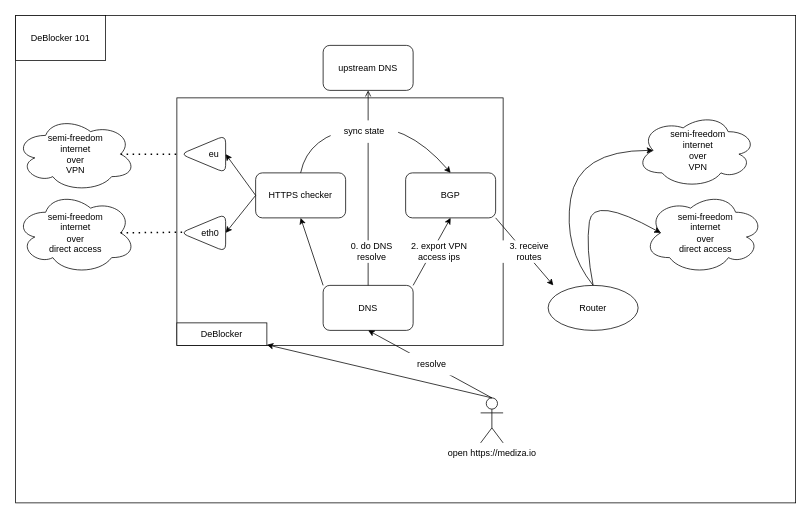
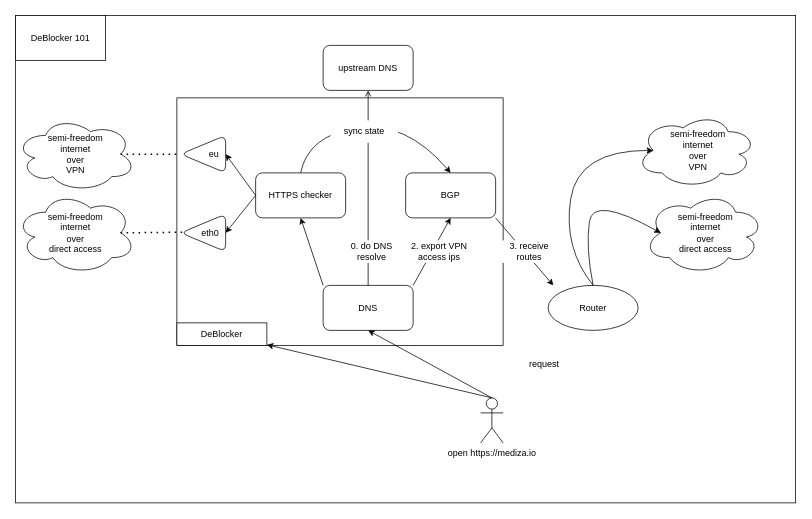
  <mxCell id="0" />
  <mxCell id="1" parent="0" />
  <mxCell id="2" value="" style="rounded=0;whiteSpace=wrap;html=1;fillColor=default;" vertex="1" parent="1"><mxGeometry x="20" y="20" width="1040" height="650" as="geometry" /></mxCell>
  <mxCell id="3" value="" style="rounded=0;whiteSpace=wrap;html=1;fillColor=default;" vertex="1" parent="1"><mxGeometry x="235" y="130" width="435" height="330" as="geometry" /></mxCell>
  <mxCell id="4" value="open https://mediza.io" style="shape=umlActor;verticalLabelPosition=bottom;verticalAlign=top;html=1;outlineConnect=0;" vertex="1" parent="1"><mxGeometry x="640" y="530" width="30" height="60" as="geometry" /></mxCell>
  <mxCell id="5" value="semi-freedom&lt;br&gt;internet&lt;br&gt;over&lt;br&gt;VPN" style="ellipse;shape=cloud;whiteSpace=wrap;html=1;" vertex="1" parent="1"><mxGeometry x="20" y="155" width="160" height="100" as="geometry" /></mxCell>
  <mxCell id="6" value="semi-freedom&lt;br&gt;internet&lt;br&gt;over&lt;br&gt;direct access" style="ellipse;shape=cloud;whiteSpace=wrap;html=1;" vertex="1" parent="1"><mxGeometry x="20" y="255" width="160" height="110" as="geometry" /></mxCell>
  <mxCell id="7" value="DeBlocker" style="rounded=0;whiteSpace=wrap;html=1;" vertex="1" parent="1"><mxGeometry x="235" y="430" width="120" height="30" as="geometry" /></mxCell>
  <mxCell id="8" value="DNS" style="rounded=1;whiteSpace=wrap;html=1;" vertex="1" parent="1"><mxGeometry x="430" y="380" width="120" height="60" as="geometry" /></mxCell>
  <mxCell id="9" value="upstream DNS" style="rounded=1;whiteSpace=wrap;html=1;" vertex="1" parent="1"><mxGeometry x="430" y="60" width="120" height="60" as="geometry" /></mxCell>
  <mxCell id="10" value="BGP" style="rounded=1;whiteSpace=wrap;html=1;" vertex="1" parent="1"><mxGeometry x="540" y="230" width="120" height="60" as="geometry" /></mxCell>
  <mxCell id="11" value="HTTPS checker" style="rounded=1;whiteSpace=wrap;html=1;" vertex="1" parent="1"><mxGeometry x="340" y="230" width="120" height="60" as="geometry" /></mxCell>
  <mxCell id="12" value="eth0&amp;nbsp;&amp;nbsp;" style="triangle;whiteSpace=wrap;html=1;rounded=1;flipH=1;align=right;" vertex="1" parent="1"><mxGeometry x="240" y="285" width="60" height="50" as="geometry" /></mxCell>
  <mxCell id="13" value="eu&amp;nbsp;&amp;nbsp;" style="triangle;whiteSpace=wrap;html=1;rounded=1;flipH=1;align=right;" vertex="1" parent="1"><mxGeometry x="240" y="180" width="60" height="50" as="geometry" /></mxCell>
  <mxCell id="14" value="" style="endArrow=none;dashed=1;html=1;dashPattern=1 3;strokeWidth=2;rounded=0;exitX=0.875;exitY=0.5;exitDx=0;exitDy=0;exitPerimeter=0;" edge="1" parent="1" source="5" target="13"><mxGeometry width="50" height="50" relative="1" as="geometry"><mxPoint x="580" y="270" as="sourcePoint" /><mxPoint x="630" y="220" as="targetPoint" /></mxGeometry></mxCell>
  <mxCell id="15" value="" style="endArrow=none;dashed=1;html=1;dashPattern=1 3;strokeWidth=2;rounded=0;entryX=0.883;entryY=0.48;entryDx=0;entryDy=0;entryPerimeter=0;exitX=0.875;exitY=0.5;exitDx=0;exitDy=0;exitPerimeter=0;" edge="1" parent="1" source="6" target="12"><mxGeometry width="50" height="50" relative="1" as="geometry"><mxPoint x="580" y="270" as="sourcePoint" /><mxPoint x="630" y="220" as="targetPoint" /></mxGeometry></mxCell>
  <mxCell id="16" value="" style="endArrow=classic;html=1;rounded=0;entryX=1;entryY=0.5;entryDx=0;entryDy=0;exitX=0;exitY=0.5;exitDx=0;exitDy=0;" edge="1" parent="1" source="11" target="13"><mxGeometry width="50" height="50" relative="1" as="geometry"><mxPoint x="490" y="190" as="sourcePoint" /><mxPoint x="540" y="140" as="targetPoint" /></mxGeometry></mxCell>
  <mxCell id="17" value="" style="endArrow=classic;html=1;rounded=0;entryX=1;entryY=0.5;entryDx=0;entryDy=0;exitX=0;exitY=0.5;exitDx=0;exitDy=0;" edge="1" parent="1" source="11" target="12"><mxGeometry width="50" height="50" relative="1" as="geometry"><mxPoint x="490" y="190" as="sourcePoint" /><mxPoint x="540" y="140" as="targetPoint" /></mxGeometry></mxCell>
  <mxCell id="18" value="" style="endArrow=open;html=1;rounded=0;exitX=0.5;exitY=0;exitDx=0;exitDy=0;entryX=0.5;entryY=1;entryDx=0;entryDy=0;" edge="1" parent="1" source="8" target="9"><mxGeometry width="50" height="50" relative="1" as="geometry"><mxPoint x="490" y="190" as="sourcePoint" /><mxPoint x="540" y="140" as="targetPoint" /></mxGeometry></mxCell>
  <mxCell id="19" value="0. do DNS&lt;br&gt;resolve" style="text;html=1;strokeColor=none;fillColor=default;align=center;verticalAlign=middle;whiteSpace=wrap;rounded=0;" vertex="1" parent="1"><mxGeometry x="450" y="320" width="90" height="30" as="geometry" /></mxCell>
  <mxCell id="20" value="" style="endArrow=classic;html=1;rounded=0;entryX=0.5;entryY=1;entryDx=0;entryDy=0;exitX=0;exitY=0;exitDx=0;exitDy=0;" edge="1" parent="1" source="8" target="11"><mxGeometry width="50" height="50" relative="1" as="geometry"><mxPoint x="490" y="180" as="sourcePoint" /><mxPoint x="540" y="130" as="targetPoint" /></mxGeometry></mxCell>
  <mxCell id="21" value="" style="endArrow=classic;html=1;rounded=0;entryX=0.5;entryY=1;entryDx=0;entryDy=0;exitX=1;exitY=0;exitDx=0;exitDy=0;" edge="1" parent="1" source="8" target="10"><mxGeometry width="50" height="50" relative="1" as="geometry"><mxPoint x="490" y="180" as="sourcePoint" /><mxPoint x="540" y="130" as="targetPoint" /></mxGeometry></mxCell>
  <mxCell id="22" value="2. export VPN access ips" style="text;html=1;strokeColor=none;fillColor=default;align=center;verticalAlign=middle;whiteSpace=wrap;rounded=0;" vertex="1" parent="1"><mxGeometry x="540" y="320" width="90" height="30" as="geometry" /></mxCell>
  <mxCell id="23" value="" style="curved=1;endArrow=classic;html=1;rounded=0;entryX=0.5;entryY=0;entryDx=0;entryDy=0;exitX=0.5;exitY=0;exitDx=0;exitDy=0;" edge="1" parent="1" source="11" target="10"><mxGeometry width="50" height="50" relative="1" as="geometry"><mxPoint x="490" y="160" as="sourcePoint" /><mxPoint x="540" y="110" as="targetPoint" /><Array as="points"><mxPoint x="410" y="180" /><mxPoint x="540" y="160" /></Array></mxGeometry></mxCell>
  <mxCell id="24" value="sync state" style="text;html=1;strokeColor=none;fillColor=default;align=center;verticalAlign=middle;whiteSpace=wrap;rounded=0;" vertex="1" parent="1"><mxGeometry x="440" y="160" width="90" height="30" as="geometry" /></mxCell>
  <mxCell id="25" value="Router" style="ellipse;whiteSpace=wrap;html=1;fillColor=default;" vertex="1" parent="1"><mxGeometry x="730" y="380" width="120" height="60" as="geometry" /></mxCell>
  <mxCell id="26" value="semi-freedom&lt;br&gt;internet&lt;br&gt;over&lt;br&gt;VPN" style="ellipse;shape=cloud;whiteSpace=wrap;html=1;flipH=1;" vertex="1" parent="1"><mxGeometry x="850" y="150" width="160" height="100" as="geometry" /></mxCell>
  <mxCell id="27" value="semi-freedom&lt;br&gt;internet&lt;br&gt;over&lt;br&gt;direct access" style="ellipse;shape=cloud;whiteSpace=wrap;html=1;flipH=1;" vertex="1" parent="1"><mxGeometry x="860" y="255" width="160" height="110" as="geometry" /></mxCell>
  <mxCell id="28" value="" style="endArrow=classic;html=1;rounded=0;entryX=0.058;entryY=0;entryDx=0;entryDy=0;entryPerimeter=0;exitX=1;exitY=1;exitDx=0;exitDy=0;" edge="1" parent="1" source="10" target="25"><mxGeometry width="50" height="50" relative="1" as="geometry"><mxPoint x="650" y="400" as="sourcePoint" /><mxPoint x="700" y="350" as="targetPoint" /></mxGeometry></mxCell>
  <mxCell id="29" value="3. receive&lt;br&gt;routes" style="text;html=1;strokeColor=none;fillColor=default;align=center;verticalAlign=middle;whiteSpace=wrap;rounded=0;" vertex="1" parent="1"><mxGeometry x="660" y="320" width="90" height="30" as="geometry" /></mxCell>
  <mxCell id="30" value="" style="curved=1;endArrow=classic;html=1;rounded=0;entryX=0.875;entryY=0.5;entryDx=0;entryDy=0;entryPerimeter=0;exitX=0.5;exitY=0;exitDx=0;exitDy=0;" edge="1" parent="1" source="25" target="27"><mxGeometry width="50" height="50" relative="1" as="geometry"><mxPoint x="650" y="400" as="sourcePoint" /><mxPoint x="700" y="350" as="targetPoint" /><Array as="points"><mxPoint x="780" y="330" /><mxPoint x="790" y="260" /></Array></mxGeometry></mxCell>
  <mxCell id="31" value="" style="curved=1;endArrow=classic;html=1;rounded=0;entryX=0.875;entryY=0.5;entryDx=0;entryDy=0;entryPerimeter=0;exitX=0.5;exitY=0;exitDx=0;exitDy=0;" edge="1" parent="1" source="25" target="26"><mxGeometry width="50" height="50" relative="1" as="geometry"><mxPoint x="650" y="400" as="sourcePoint" /><mxPoint x="700" y="350" as="targetPoint" /><Array as="points"><mxPoint x="750" y="330" /><mxPoint x="770" y="200" /></Array></mxGeometry></mxCell>
  <mxCell id="32" value="" style="endArrow=classic;html=1;rounded=0;entryX=0.5;entryY=1;entryDx=0;entryDy=0;exitX=0.5;exitY=0;exitDx=0;exitDy=0;exitPerimeter=0;" edge="1" parent="1" source="4" target="8"><mxGeometry width="50" height="50" relative="1" as="geometry"><mxPoint x="650" y="400" as="sourcePoint" /><mxPoint x="700" y="350" as="targetPoint" /></mxGeometry></mxCell>
- <mxCell id="33" value="resolve" style="text;html=1;strokeColor=none;fillColor=default;align=center;verticalAlign=middle;whiteSpace=wrap;rounded=0;" vertex="1" parent="1"><mxGeometry x="530" y="470" width="90" height="30" as="geometry" /></mxCell>
  <mxCell id="34" value="" style="endArrow=classic;html=1;rounded=0;exitX=0.5;exitY=0;exitDx=0;exitDy=0;exitPerimeter=0;" edge="1" parent="1" source="4" target="7"><mxGeometry width="50" height="50" relative="1" as="geometry"><mxPoint x="650" y="410" as="sourcePoint" /><mxPoint x="700" y="360" as="targetPoint" /></mxGeometry></mxCell>
+ <mxCell id="35" value="request" style="text;html=1;strokeColor=none;fillColor=default;align=center;verticalAlign=middle;whiteSpace=wrap;rounded=0;" vertex="1" parent="1"><mxGeometry x="680" y="470" width="90" height="30" as="geometry" /></mxCell>
  <mxCell id="36" value="DeBlocker 101" style="rounded=0;whiteSpace=wrap;html=1;fillColor=default;" vertex="1" parent="1"><mxGeometry x="20" y="20" width="120" height="60" as="geometry" /></mxCell>
